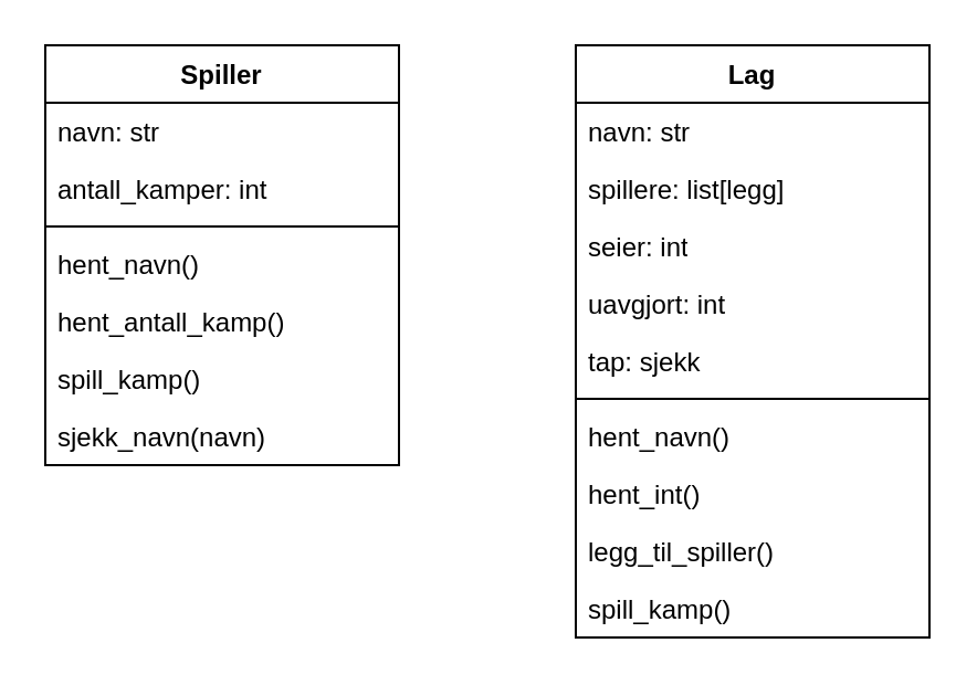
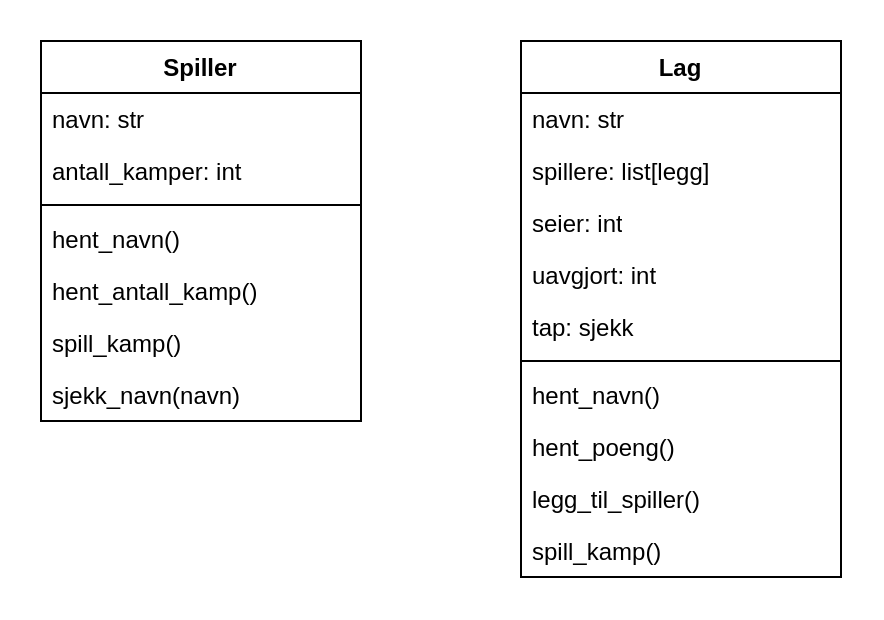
  <mxCell id="0" />
  <mxCell id="1" parent="0" />
  <mxCell id="2" value="Spiller&lt;br&gt;" style="swimlane;fontStyle=1;align=center;verticalAlign=top;childLayout=stackLayout;horizontal=1;startSize=26;horizontalStack=0;resizeParent=1;resizeParentMax=0;resizeLast=0;collapsible=1;marginBottom=0;whiteSpace=wrap;html=1;" vertex="1" parent="1"><mxGeometry x="20" y="20" width="160" height="190" as="geometry" /></mxCell>
  <mxCell id="3" value="navn: str" style="text;strokeColor=none;fillColor=none;align=left;verticalAlign=top;spacingLeft=4;spacingRight=4;overflow=hidden;rotatable=0;points=[[0,0.5],[1,0.5]];portConstraint=eastwest;whiteSpace=wrap;html=1;" vertex="1" parent="2"><mxGeometry y="26" width="160" height="26" as="geometry" /></mxCell>
  <mxCell id="4" value="antall_kamper: int" style="text;strokeColor=none;fillColor=none;align=left;verticalAlign=top;spacingLeft=4;spacingRight=4;overflow=hidden;rotatable=0;points=[[0,0.5],[1,0.5]];portConstraint=eastwest;whiteSpace=wrap;html=1;" vertex="1" parent="2"><mxGeometry y="52" width="160" height="26" as="geometry" /></mxCell>
  <mxCell id="5" value="" style="line;strokeWidth=1;fillColor=none;align=left;verticalAlign=middle;spacingTop=-1;spacingLeft=3;spacingRight=3;rotatable=0;labelPosition=right;points=[];portConstraint=eastwest;strokeColor=inherit;" vertex="1" parent="2"><mxGeometry y="78" width="160" height="8" as="geometry" /></mxCell>
  <mxCell id="6" value="hent_navn()" style="text;strokeColor=none;fillColor=none;align=left;verticalAlign=top;spacingLeft=4;spacingRight=4;overflow=hidden;rotatable=0;points=[[0,0.5],[1,0.5]];portConstraint=eastwest;whiteSpace=wrap;html=1;" vertex="1" parent="2"><mxGeometry y="86" width="160" height="26" as="geometry" /></mxCell>
  <mxCell id="7" value="hent_antall_kamp()" style="text;strokeColor=none;fillColor=none;align=left;verticalAlign=top;spacingLeft=4;spacingRight=4;overflow=hidden;rotatable=0;points=[[0,0.5],[1,0.5]];portConstraint=eastwest;whiteSpace=wrap;html=1;" vertex="1" parent="2"><mxGeometry y="112" width="160" height="26" as="geometry" /></mxCell>
  <mxCell id="8" value="spill_kamp()" style="text;strokeColor=none;fillColor=none;align=left;verticalAlign=top;spacingLeft=4;spacingRight=4;overflow=hidden;rotatable=0;points=[[0,0.5],[1,0.5]];portConstraint=eastwest;whiteSpace=wrap;html=1;" vertex="1" parent="2"><mxGeometry y="138" width="160" height="26" as="geometry" /></mxCell>
  <mxCell id="9" value="sjekk_navn(navn)" style="text;strokeColor=none;fillColor=none;align=left;verticalAlign=top;spacingLeft=4;spacingRight=4;overflow=hidden;rotatable=0;points=[[0,0.5],[1,0.5]];portConstraint=eastwest;whiteSpace=wrap;html=1;" vertex="1" parent="2"><mxGeometry y="164" width="160" height="26" as="geometry" /></mxCell>
  <mxCell id="10" value="Lag" style="swimlane;fontStyle=1;align=center;verticalAlign=top;childLayout=stackLayout;horizontal=1;startSize=26;horizontalStack=0;resizeParent=1;resizeParentMax=0;resizeLast=0;collapsible=1;marginBottom=0;whiteSpace=wrap;html=1;" vertex="1" parent="1"><mxGeometry x="260" y="20" width="160" height="268" as="geometry" /></mxCell>
  <mxCell id="11" value="navn: str" style="text;strokeColor=none;fillColor=none;align=left;verticalAlign=top;spacingLeft=4;spacingRight=4;overflow=hidden;rotatable=0;points=[[0,0.5],[1,0.5]];portConstraint=eastwest;whiteSpace=wrap;html=1;" vertex="1" parent="10"><mxGeometry y="26" width="160" height="26" as="geometry" /></mxCell>
  <mxCell id="12" value="spillere: list[legg]" style="text;strokeColor=none;fillColor=none;align=left;verticalAlign=top;spacingLeft=4;spacingRight=4;overflow=hidden;rotatable=0;points=[[0,0.5],[1,0.5]];portConstraint=eastwest;whiteSpace=wrap;html=1;" vertex="1" parent="10"><mxGeometry y="52" width="160" height="26" as="geometry" /></mxCell>
  <mxCell id="13" value="seier: int" style="text;strokeColor=none;fillColor=none;align=left;verticalAlign=top;spacingLeft=4;spacingRight=4;overflow=hidden;rotatable=0;points=[[0,0.5],[1,0.5]];portConstraint=eastwest;whiteSpace=wrap;html=1;" vertex="1" parent="10"><mxGeometry y="78" width="160" height="26" as="geometry" /></mxCell>
  <mxCell id="14" value="uavgjort: int" style="text;strokeColor=none;fillColor=none;align=left;verticalAlign=top;spacingLeft=4;spacingRight=4;overflow=hidden;rotatable=0;points=[[0,0.5],[1,0.5]];portConstraint=eastwest;whiteSpace=wrap;html=1;" vertex="1" parent="10"><mxGeometry y="104" width="160" height="26" as="geometry" /></mxCell>
  <mxCell id="15" value="tap: sjekk" style="text;strokeColor=none;fillColor=none;align=left;verticalAlign=top;spacingLeft=4;spacingRight=4;overflow=hidden;rotatable=0;points=[[0,0.5],[1,0.5]];portConstraint=eastwest;whiteSpace=wrap;html=1;" vertex="1" parent="10"><mxGeometry y="130" width="160" height="26" as="geometry" /></mxCell>
  <mxCell id="16" value="" style="line;strokeWidth=1;fillColor=none;align=left;verticalAlign=middle;spacingTop=-1;spacingLeft=3;spacingRight=3;rotatable=0;labelPosition=right;points=[];portConstraint=eastwest;strokeColor=inherit;" vertex="1" parent="10"><mxGeometry y="156" width="160" height="8" as="geometry" /></mxCell>
  <mxCell id="17" value="hent_navn()" style="text;strokeColor=none;fillColor=none;align=left;verticalAlign=top;spacingLeft=4;spacingRight=4;overflow=hidden;rotatable=0;points=[[0,0.5],[1,0.5]];portConstraint=eastwest;whiteSpace=wrap;html=1;" vertex="1" parent="10"><mxGeometry y="164" width="160" height="26" as="geometry" /></mxCell>
- <mxCell id="18" value="hent_int()" style="text;strokeColor=none;fillColor=none;align=left;verticalAlign=top;spacingLeft=4;spacingRight=4;overflow=hidden;rotatable=0;points=[[0,0.5],[1,0.5]];portConstraint=eastwest;whiteSpace=wrap;html=1;" vertex="1" parent="10"><mxGeometry y="190" width="160" height="26" as="geometry" /></mxCell>
+ <mxCell id="18" value="hent_poeng()" style="text;strokeColor=none;fillColor=none;align=left;verticalAlign=top;spacingLeft=4;spacingRight=4;overflow=hidden;rotatable=0;points=[[0,0.5],[1,0.5]];portConstraint=eastwest;whiteSpace=wrap;html=1;" vertex="1" parent="10"><mxGeometry y="190" width="160" height="26" as="geometry" /></mxCell>
  <mxCell id="19" value="legg_til_spiller()" style="text;strokeColor=none;fillColor=none;align=left;verticalAlign=top;spacingLeft=4;spacingRight=4;overflow=hidden;rotatable=0;points=[[0,0.5],[1,0.5]];portConstraint=eastwest;whiteSpace=wrap;html=1;" vertex="1" parent="10"><mxGeometry y="216" width="160" height="26" as="geometry" /></mxCell>
  <mxCell id="20" value="spill_kamp()" style="text;strokeColor=none;fillColor=none;align=left;verticalAlign=top;spacingLeft=4;spacingRight=4;overflow=hidden;rotatable=0;points=[[0,0.5],[1,0.5]];portConstraint=eastwest;whiteSpace=wrap;html=1;" vertex="1" parent="10"><mxGeometry y="242" width="160" height="26" as="geometry" /></mxCell>
